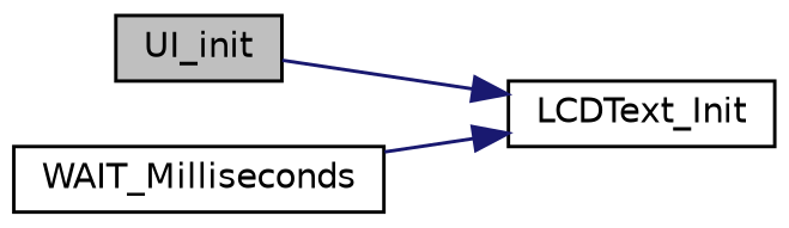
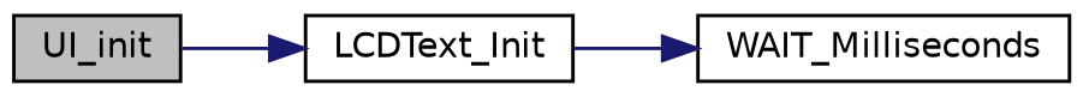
  digraph {
    rankdir=LR
    node [color=black fillcolor=white fontname=Helvetica fontsize=10 shape=record style=filled]
    edge [color=midnightblue fontname=Helvetica fontsize=10 labelfontname=Helvetica labelfontsize=10 style=solid]
    n1 [fillcolor=grey75 fontcolor=black height=0.2 label=UI_init width=0.4]
    n2 [height=0.2 label=LCDText_Init width=0.4]
    n3 [height=0.2 label=WAIT_Milliseconds width=0.4]
    n1 -> n2
-   n3 -> n2
+   n2 -> n3
  }
